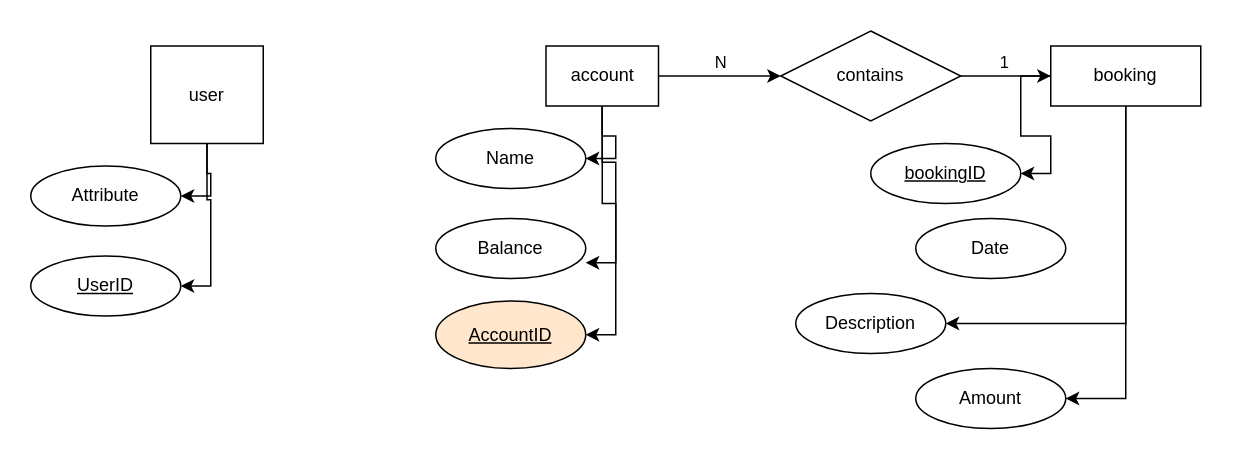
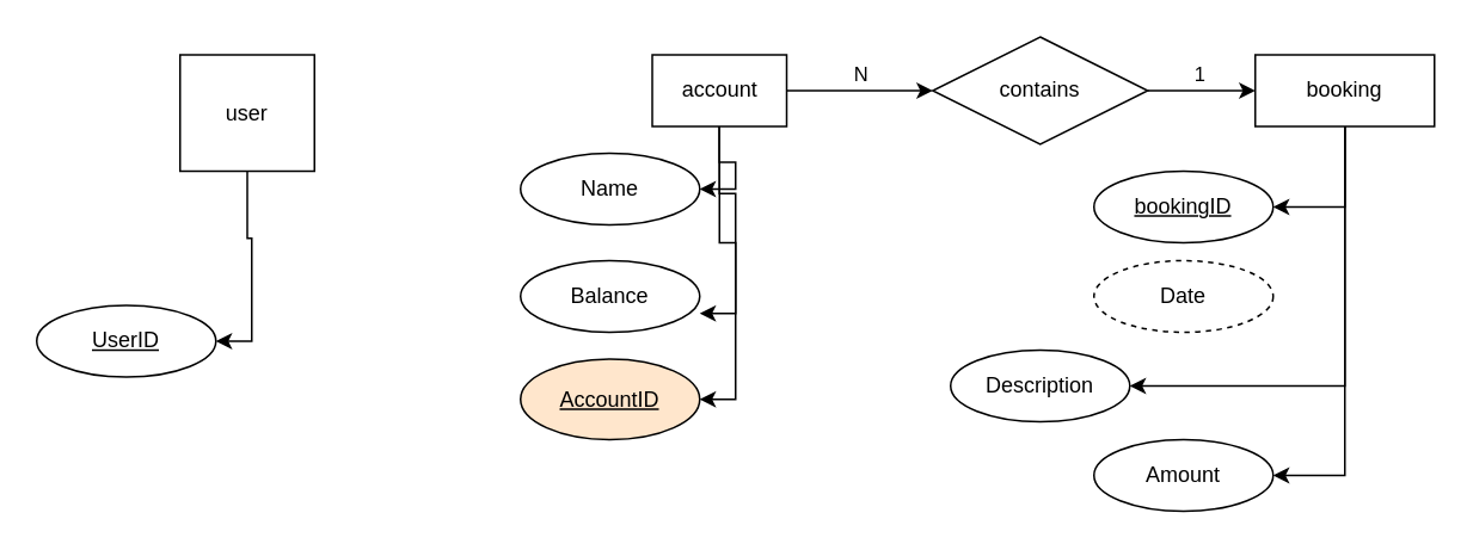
  <mxCell id="0" />
  <mxCell id="1" parent="0" />
  <mxCell id="2" style="edgeStyle=orthogonalEdgeStyle;rounded=0;orthogonalLoop=1;jettySize=auto;html=1;entryX=1;entryY=0.5;entryDx=0;entryDy=0;" edge="1" parent="1" source="4" target="17"><mxGeometry relative="1" as="geometry" /></mxCell>
- <mxCell id="3" style="edgeStyle=orthogonalEdgeStyle;rounded=0;orthogonalLoop=1;jettySize=auto;html=1;entryX=1;entryY=0.5;entryDx=0;entryDy=0;" edge="1" parent="1" source="4" target="18"><mxGeometry relative="1" as="geometry" /></mxCell>
  <mxCell id="4" value="user" style="whiteSpace=wrap;html=1;align=center;" vertex="1" parent="1"><mxGeometry x="100" y="30" width="75" height="65" as="geometry" /></mxCell>
  <mxCell id="5" style="edgeStyle=orthogonalEdgeStyle;rounded=0;orthogonalLoop=1;jettySize=auto;html=1;" edge="1" parent="1" source="9" target="16"><mxGeometry relative="1" as="geometry" /></mxCell>
  <mxCell id="6" value="N" style="edgeLabel;html=1;align=center;verticalAlign=middle;resizable=0;points=[];" vertex="1" connectable="0" parent="5"><mxGeometry x="0.179" y="-2" relative="1" as="geometry"><mxPoint x="-7" y="-12" as="offset" /></mxGeometry></mxCell>
  <mxCell id="7" style="edgeStyle=orthogonalEdgeStyle;rounded=0;orthogonalLoop=1;jettySize=auto;html=1;entryX=1;entryY=0.5;entryDx=0;entryDy=0;" edge="1" parent="1" source="9" target="19"><mxGeometry relative="1" as="geometry" /></mxCell>
  <mxCell id="8" style="edgeStyle=orthogonalEdgeStyle;rounded=0;orthogonalLoop=1;jettySize=auto;html=1;entryX=1;entryY=0.5;entryDx=0;entryDy=0;" edge="1" parent="1" source="9" target="20"><mxGeometry relative="1" as="geometry" /></mxCell>
  <mxCell id="9" value="account" style="whiteSpace=wrap;html=1;align=center;" vertex="1" parent="1"><mxGeometry x="363.5" y="30" width="75" height="40" as="geometry" /></mxCell>
  <mxCell id="10" style="edgeStyle=orthogonalEdgeStyle;rounded=0;orthogonalLoop=1;jettySize=auto;html=1;entryX=1;entryY=0.5;entryDx=0;entryDy=0;" edge="1" parent="1" source="13" target="21"><mxGeometry relative="1" as="geometry" /></mxCell>
  <mxCell id="11" style="edgeStyle=orthogonalEdgeStyle;rounded=0;orthogonalLoop=1;jettySize=auto;html=1;exitX=0.5;exitY=1;exitDx=0;exitDy=0;entryX=1;entryY=0.5;entryDx=0;entryDy=0;" edge="1" parent="1" source="13" target="23"><mxGeometry relative="1" as="geometry" /></mxCell>
  <mxCell id="12" style="edgeStyle=orthogonalEdgeStyle;rounded=0;orthogonalLoop=1;jettySize=auto;html=1;entryX=1;entryY=0.5;entryDx=0;entryDy=0;" edge="1" parent="1" source="13" target="24"><mxGeometry relative="1" as="geometry" /></mxCell>
  <mxCell id="13" value="booking" style="whiteSpace=wrap;html=1;align=center;" vertex="1" parent="1"><mxGeometry x="700" y="30" width="100" height="40" as="geometry" /></mxCell>
  <mxCell id="14" style="edgeStyle=orthogonalEdgeStyle;rounded=0;orthogonalLoop=1;jettySize=auto;html=1;" edge="1" parent="1" source="16" target="13"><mxGeometry relative="1" as="geometry" /></mxCell>
  <mxCell id="15" value="1" style="edgeLabel;html=1;align=center;verticalAlign=middle;resizable=0;points=[];" vertex="1" connectable="0" parent="14"><mxGeometry x="-0.073" y="-3" relative="1" as="geometry"><mxPoint y="-13" as="offset" /></mxGeometry></mxCell>
  <mxCell id="16" value="contains" style="shape=rhombus;perimeter=rhombusPerimeter;whiteSpace=wrap;html=1;align=center;" vertex="1" parent="1"><mxGeometry x="520" y="20" width="120" height="60" as="geometry" /></mxCell>
  <mxCell id="17" value="UserID" style="ellipse;whiteSpace=wrap;html=1;align=center;fontStyle=4;" vertex="1" parent="1"><mxGeometry x="20" y="170" width="100" height="40" as="geometry" /></mxCell>
- <mxCell id="18" value="Attribute" style="ellipse;whiteSpace=wrap;html=1;align=center;" vertex="1" parent="1"><mxGeometry x="20" y="110" width="100" height="40" as="geometry" /></mxCell>
  <mxCell id="19" value="Name" style="ellipse;whiteSpace=wrap;html=1;align=center;" vertex="1" parent="1"><mxGeometry x="290" y="85" width="100" height="40" as="geometry" /></mxCell>
  <mxCell id="20" value="AccountID" style="ellipse;whiteSpace=wrap;html=1;align=center;fontStyle=4;fillColor=#ffe6cc;" vertex="1" parent="1"><mxGeometry x="290" y="200" width="100" height="45" as="geometry" /></mxCell>
- <mxCell id="21" value="bookingID" style="ellipse;whiteSpace=wrap;html=1;align=center;fontStyle=4;" vertex="1" parent="1"><mxGeometry x="580" y="95" width="100" height="40" as="geometry" /></mxCell>
- <mxCell id="22" value="Date" style="ellipse;whiteSpace=wrap;html=1;align=center;" vertex="1" parent="1"><mxGeometry x="610" y="145" width="100" height="40" as="geometry" /></mxCell>
+ <mxCell id="21" value="bookingID" style="ellipse;whiteSpace=wrap;html=1;align=center;fontStyle=4;" vertex="1" parent="1"><mxGeometry x="610" y="95" width="100" height="40" as="geometry" /></mxCell>
+ <mxCell id="22" value="Date" style="ellipse;whiteSpace=wrap;html=1;align=center;dashed=1;" vertex="1" parent="1"><mxGeometry x="610" y="145" width="100" height="40" as="geometry" /></mxCell>
  <mxCell id="23" value="Description" style="ellipse;whiteSpace=wrap;html=1;align=center;" vertex="1" parent="1"><mxGeometry x="530" y="195" width="100" height="40" as="geometry" /></mxCell>
  <mxCell id="24" value="Amount" style="ellipse;whiteSpace=wrap;html=1;align=center;" vertex="1" parent="1"><mxGeometry x="610" y="245" width="100" height="40" as="geometry" /></mxCell>
  <mxCell id="25" value="Balance" style="ellipse;whiteSpace=wrap;html=1;align=center;" vertex="1" parent="1"><mxGeometry x="290" y="145" width="100" height="40" as="geometry" /></mxCell>
  <mxCell id="26" style="edgeStyle=orthogonalEdgeStyle;rounded=0;orthogonalLoop=1;jettySize=auto;html=1;entryX=1;entryY=0.738;entryDx=0;entryDy=0;entryPerimeter=0;" edge="1" parent="1" source="9" target="25"><mxGeometry relative="1" as="geometry" /></mxCell>
